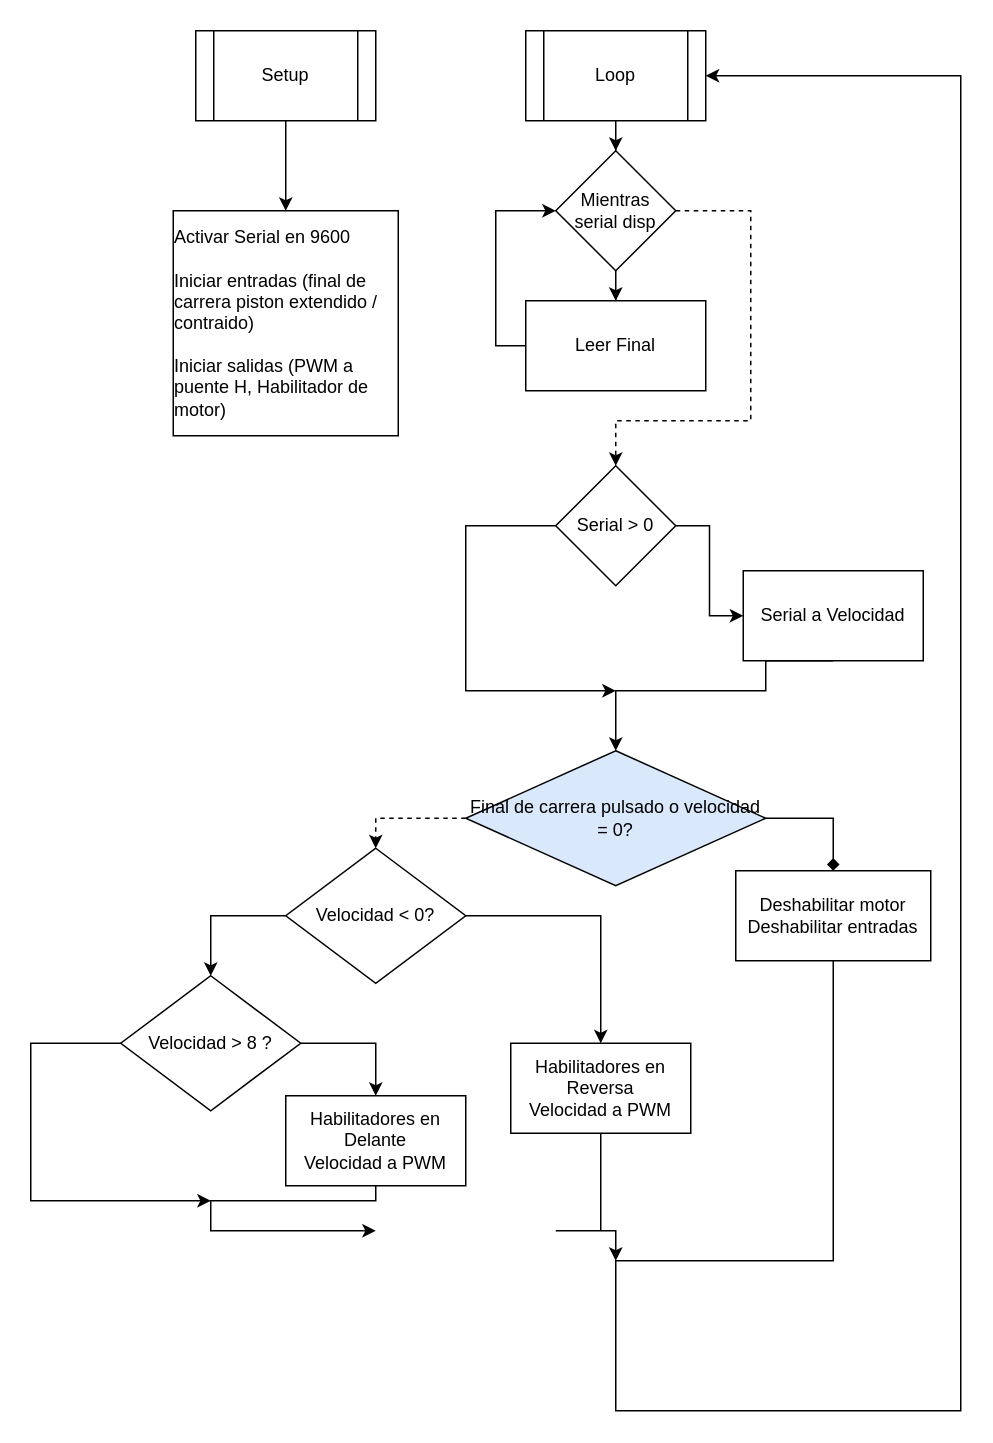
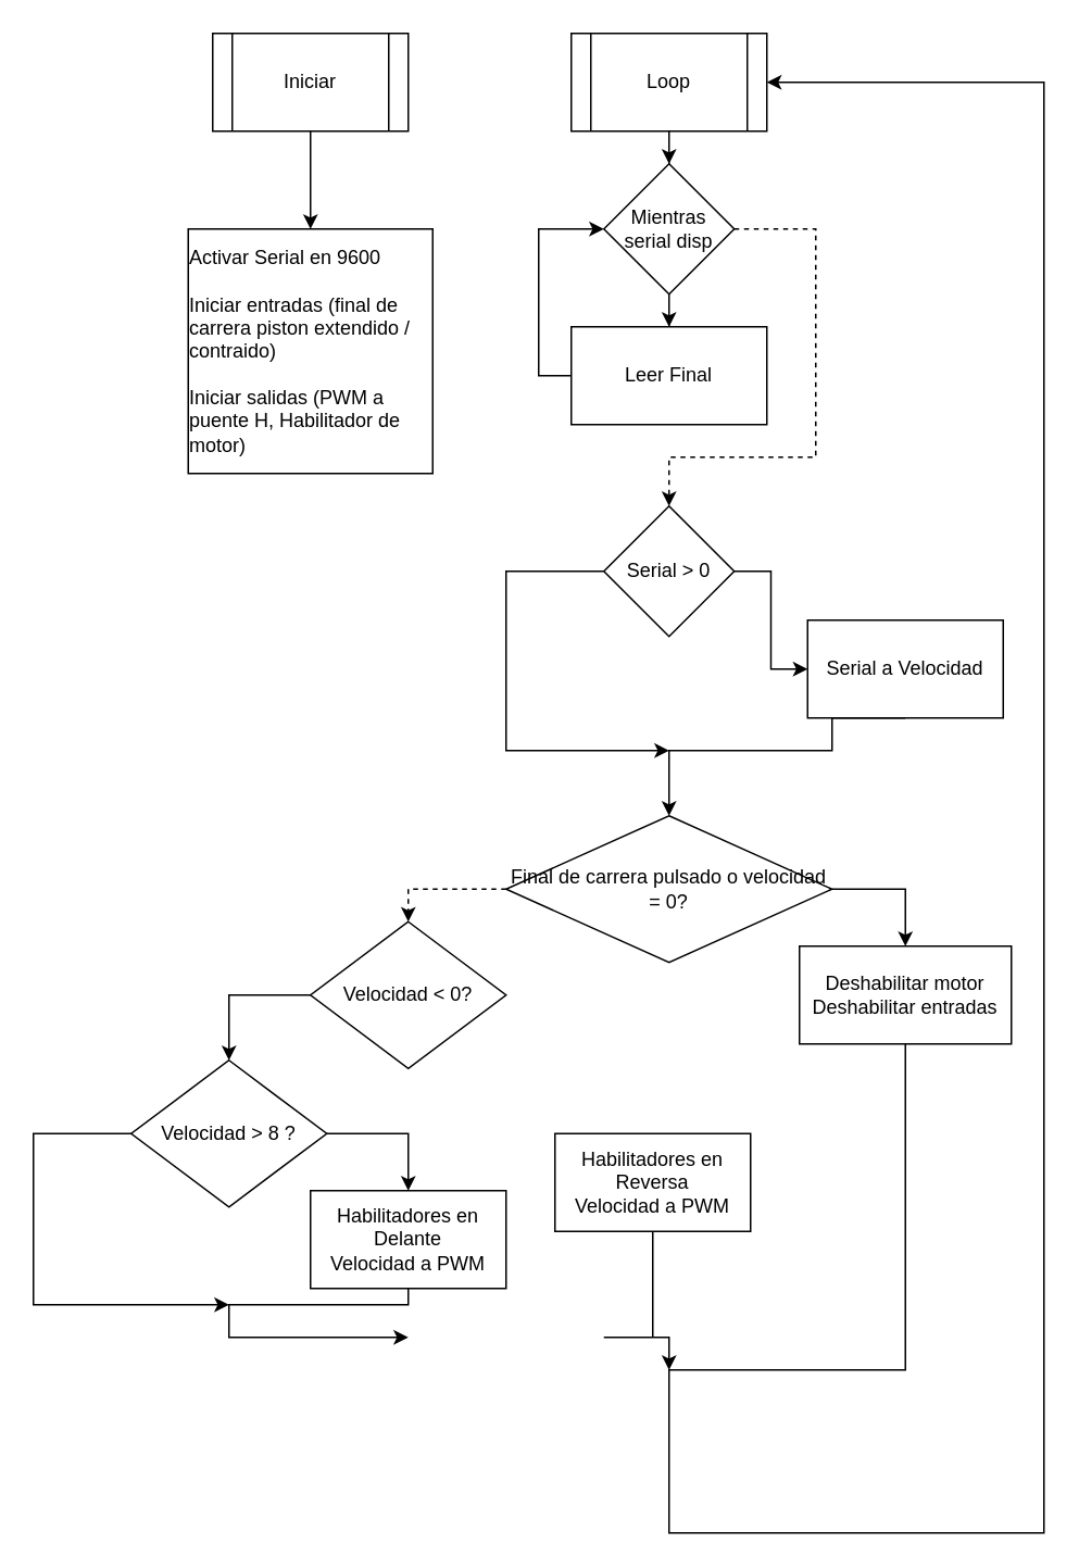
  <mxCell id="0" />
  <mxCell id="1" parent="0" />
  <mxCell id="2" value="" style="edgeStyle=orthogonalEdgeStyle;rounded=0;orthogonalLoop=1;jettySize=auto;html=1;" parent="1" source="3" target="4" edge="1"><mxGeometry relative="1" as="geometry" /></mxCell>
- <mxCell id="3" value="Setup" style="shape=process;whiteSpace=wrap;html=1;backgroundOutline=1;" parent="1" vertex="1"><mxGeometry x="130" y="20" width="120" height="60" as="geometry" /></mxCell>
+ <mxCell id="3" value="Iniciar" style="shape=process;whiteSpace=wrap;html=1;backgroundOutline=1;" parent="1" vertex="1"><mxGeometry x="130" y="20" width="120" height="60" as="geometry" /></mxCell>
  <mxCell id="4" value="&lt;div align=&quot;left&quot;&gt;Activar Serial en 9600&lt;/div&gt;&lt;div align=&quot;left&quot;&gt;&lt;br&gt;&lt;/div&gt;&lt;div align=&quot;left&quot;&gt;Iniciar entradas (final de carrera piston extendido / contraido)&lt;br&gt;&lt;/div&gt;&lt;div align=&quot;left&quot;&gt;&lt;br&gt;&lt;/div&gt;&lt;div align=&quot;left&quot;&gt;Iniciar salidas (PWM a puente H, Habilitador de motor)&lt;br&gt;&lt;/div&gt;" style="whiteSpace=wrap;html=1;aspect=fixed;" parent="1" vertex="1"><mxGeometry x="115" y="140" width="150" height="150" as="geometry" /></mxCell>
  <mxCell id="5" value="" style="edgeStyle=orthogonalEdgeStyle;rounded=0;orthogonalLoop=1;jettySize=auto;html=1;" parent="1" source="6" target="9" edge="1"><mxGeometry relative="1" as="geometry" /></mxCell>
  <mxCell id="6" value="Loop" style="shape=process;whiteSpace=wrap;html=1;backgroundOutline=1;" parent="1" vertex="1"><mxGeometry x="350" y="20" width="120" height="60" as="geometry" /></mxCell>
  <mxCell id="7" value="" style="edgeStyle=orthogonalEdgeStyle;rounded=0;orthogonalLoop=1;jettySize=auto;html=1;" parent="1" source="9" target="11" edge="1"><mxGeometry relative="1" as="geometry" /></mxCell>
  <mxCell id="8" style="edgeStyle=orthogonalEdgeStyle;rounded=0;orthogonalLoop=1;jettySize=auto;html=1;exitX=1;exitY=0.5;exitDx=0;exitDy=0;entryX=0.5;entryY=0;entryDx=0;entryDy=0;dashed=1;" parent="1" source="9" target="14" edge="1"><mxGeometry relative="1" as="geometry"><Array as="points"><mxPoint x="500" y="140" /><mxPoint x="500" y="280" /><mxPoint x="410" y="280" /></Array></mxGeometry></mxCell>
  <mxCell id="9" value="Mientras serial disp" style="rhombus;whiteSpace=wrap;html=1;" parent="1" vertex="1"><mxGeometry x="370" y="100" width="80" height="80" as="geometry" /></mxCell>
  <mxCell id="10" style="edgeStyle=orthogonalEdgeStyle;rounded=0;orthogonalLoop=1;jettySize=auto;html=1;exitX=0;exitY=0.5;exitDx=0;exitDy=0;entryX=0;entryY=0.5;entryDx=0;entryDy=0;" parent="1" source="11" target="9" edge="1"><mxGeometry relative="1" as="geometry" /></mxCell>
  <mxCell id="11" value="Leer Final" style="rounded=0;whiteSpace=wrap;html=1;" parent="1" vertex="1"><mxGeometry x="350" y="200" width="120" height="60" as="geometry" /></mxCell>
  <mxCell id="12" style="edgeStyle=orthogonalEdgeStyle;rounded=0;orthogonalLoop=1;jettySize=auto;html=1;exitX=1;exitY=0.5;exitDx=0;exitDy=0;" parent="1" source="14" target="16" edge="1"><mxGeometry relative="1" as="geometry" /></mxCell>
  <mxCell id="13" style="edgeStyle=orthogonalEdgeStyle;rounded=0;orthogonalLoop=1;jettySize=auto;html=1;exitX=0;exitY=0.5;exitDx=0;exitDy=0;" parent="1" source="14" edge="1"><mxGeometry relative="1" as="geometry"><mxPoint x="410" y="460" as="targetPoint" /><Array as="points"><mxPoint x="310" y="350" /><mxPoint x="310" y="460" /></Array></mxGeometry></mxCell>
  <mxCell id="14" value="Serial &amp;gt; 0" style="rhombus;whiteSpace=wrap;html=1;" parent="1" vertex="1"><mxGeometry x="370" y="310" width="80" height="80" as="geometry" /></mxCell>
  <mxCell id="15" style="edgeStyle=orthogonalEdgeStyle;rounded=0;orthogonalLoop=1;jettySize=auto;html=1;exitX=0.5;exitY=1;exitDx=0;exitDy=0;" parent="1" source="16" edge="1"><mxGeometry relative="1" as="geometry"><mxPoint x="410" y="500" as="targetPoint" /><Array as="points"><mxPoint x="510" y="460" /><mxPoint x="410" y="460" /></Array></mxGeometry></mxCell>
  <mxCell id="16" value="Serial a Velocidad" style="rounded=0;whiteSpace=wrap;html=1;" parent="1" vertex="1"><mxGeometry x="495" y="380" width="120" height="60" as="geometry" /></mxCell>
- <mxCell id="17" style="edgeStyle=orthogonalEdgeStyle;rounded=0;orthogonalLoop=1;jettySize=auto;html=1;exitX=1;exitY=0.5;exitDx=0;exitDy=0;entryX=0.5;entryY=0;entryDx=0;entryDy=0;endArrow=diamond;" parent="1" source="19" target="21" edge="1"><mxGeometry relative="1" as="geometry" /></mxCell>
+ <mxCell id="17" style="edgeStyle=orthogonalEdgeStyle;rounded=0;orthogonalLoop=1;jettySize=auto;html=1;exitX=1;exitY=0.5;exitDx=0;exitDy=0;entryX=0.5;entryY=0;entryDx=0;entryDy=0;" parent="1" source="19" target="21" edge="1"><mxGeometry relative="1" as="geometry" /></mxCell>
  <mxCell id="18" style="edgeStyle=orthogonalEdgeStyle;rounded=0;orthogonalLoop=1;jettySize=auto;html=1;exitX=0;exitY=0.5;exitDx=0;exitDy=0;entryX=0.5;entryY=0;entryDx=0;entryDy=0;dashed=1;" parent="1" source="19" target="24" edge="1"><mxGeometry relative="1" as="geometry" /></mxCell>
- <mxCell id="19" value="Final de carrera pulsado o velocidad = 0?" style="rhombus;whiteSpace=wrap;html=1;fillColor=#dae8fc;" parent="1" vertex="1"><mxGeometry x="310" y="500" width="200" height="90" as="geometry" /></mxCell>
+ <mxCell id="19" value="Final de carrera pulsado o velocidad = 0?" style="rhombus;whiteSpace=wrap;html=1;" parent="1" vertex="1"><mxGeometry x="310" y="500" width="200" height="90" as="geometry" /></mxCell>
  <mxCell id="20" style="edgeStyle=orthogonalEdgeStyle;rounded=0;orthogonalLoop=1;jettySize=auto;html=1;exitX=0.5;exitY=1;exitDx=0;exitDy=0;entryX=1;entryY=0.5;entryDx=0;entryDy=0;" parent="1" source="21" target="6" edge="1"><mxGeometry relative="1" as="geometry"><mxPoint x="570" y="260" as="targetPoint" /><Array as="points"><mxPoint x="555" y="840" /><mxPoint x="410" y="840" /><mxPoint x="410" y="940" /><mxPoint x="640" y="940" /><mxPoint x="640" y="50" /></Array></mxGeometry></mxCell>
  <mxCell id="21" value="Deshabilitar motor&lt;br&gt;Deshabilitar entradas" style="rounded=0;whiteSpace=wrap;html=1;" parent="1" vertex="1"><mxGeometry x="490" y="580" width="130" height="60" as="geometry" /></mxCell>
- <mxCell id="22" style="edgeStyle=orthogonalEdgeStyle;rounded=0;orthogonalLoop=1;jettySize=auto;html=1;exitX=1;exitY=0.5;exitDx=0;exitDy=0;entryX=0.5;entryY=0;entryDx=0;entryDy=0;" parent="1" source="24" target="26" edge="1"><mxGeometry relative="1" as="geometry" /></mxCell>
  <mxCell id="23" style="edgeStyle=orthogonalEdgeStyle;rounded=0;orthogonalLoop=1;jettySize=auto;html=1;exitX=0;exitY=0.5;exitDx=0;exitDy=0;entryX=0.5;entryY=0;entryDx=0;entryDy=0;" parent="1" source="24" target="29" edge="1"><mxGeometry relative="1" as="geometry"><mxPoint x="130" y="640" as="targetPoint" /></mxGeometry></mxCell>
  <mxCell id="24" value="Velocidad &amp;lt; 0?" style="rhombus;whiteSpace=wrap;html=1;" parent="1" vertex="1"><mxGeometry x="190" y="565" width="120" height="90" as="geometry" /></mxCell>
  <mxCell id="25" style="edgeStyle=orthogonalEdgeStyle;rounded=0;orthogonalLoop=1;jettySize=auto;html=1;exitX=0.5;exitY=1;exitDx=0;exitDy=0;" parent="1" source="26" edge="1"><mxGeometry relative="1" as="geometry"><mxPoint x="410" y="840" as="targetPoint" /><Array as="points"><mxPoint x="370" y="820" /><mxPoint x="250" y="820" /></Array></mxGeometry></mxCell>
  <mxCell id="26" value="Habilitadores en Reversa&lt;br&gt;Velocidad a PWM" style="rounded=0;whiteSpace=wrap;html=1;" parent="1" vertex="1"><mxGeometry x="340" y="695" width="120" height="60" as="geometry" /></mxCell>
  <mxCell id="27" style="edgeStyle=orthogonalEdgeStyle;rounded=0;orthogonalLoop=1;jettySize=auto;html=1;exitX=1;exitY=0.5;exitDx=0;exitDy=0;entryX=0.5;entryY=0;entryDx=0;entryDy=0;" parent="1" source="29" target="31" edge="1"><mxGeometry relative="1" as="geometry" /></mxCell>
  <mxCell id="28" style="edgeStyle=orthogonalEdgeStyle;rounded=0;orthogonalLoop=1;jettySize=auto;html=1;exitX=0;exitY=0.5;exitDx=0;exitDy=0;" parent="1" source="29" edge="1"><mxGeometry relative="1" as="geometry"><mxPoint x="140" y="800" as="targetPoint" /><Array as="points"><mxPoint x="20" y="695" /><mxPoint x="20" y="800" /></Array></mxGeometry></mxCell>
  <mxCell id="29" value="Velocidad &amp;gt; 8 ?" style="rhombus;whiteSpace=wrap;html=1;" parent="1" vertex="1"><mxGeometry x="80" y="650" width="120" height="90" as="geometry" /></mxCell>
  <mxCell id="30" style="edgeStyle=orthogonalEdgeStyle;rounded=0;orthogonalLoop=1;jettySize=auto;html=1;exitX=0.5;exitY=1;exitDx=0;exitDy=0;" parent="1" source="31" edge="1"><mxGeometry relative="1" as="geometry"><mxPoint x="250" y="820" as="targetPoint" /><Array as="points"><mxPoint x="250" y="800" /><mxPoint x="140" y="800" /></Array></mxGeometry></mxCell>
  <mxCell id="31" value="Habilitadores en Delante&lt;br&gt;Velocidad a PWM" style="rounded=0;whiteSpace=wrap;html=1;" parent="1" vertex="1"><mxGeometry x="190" y="730" width="120" height="60" as="geometry" /></mxCell>
